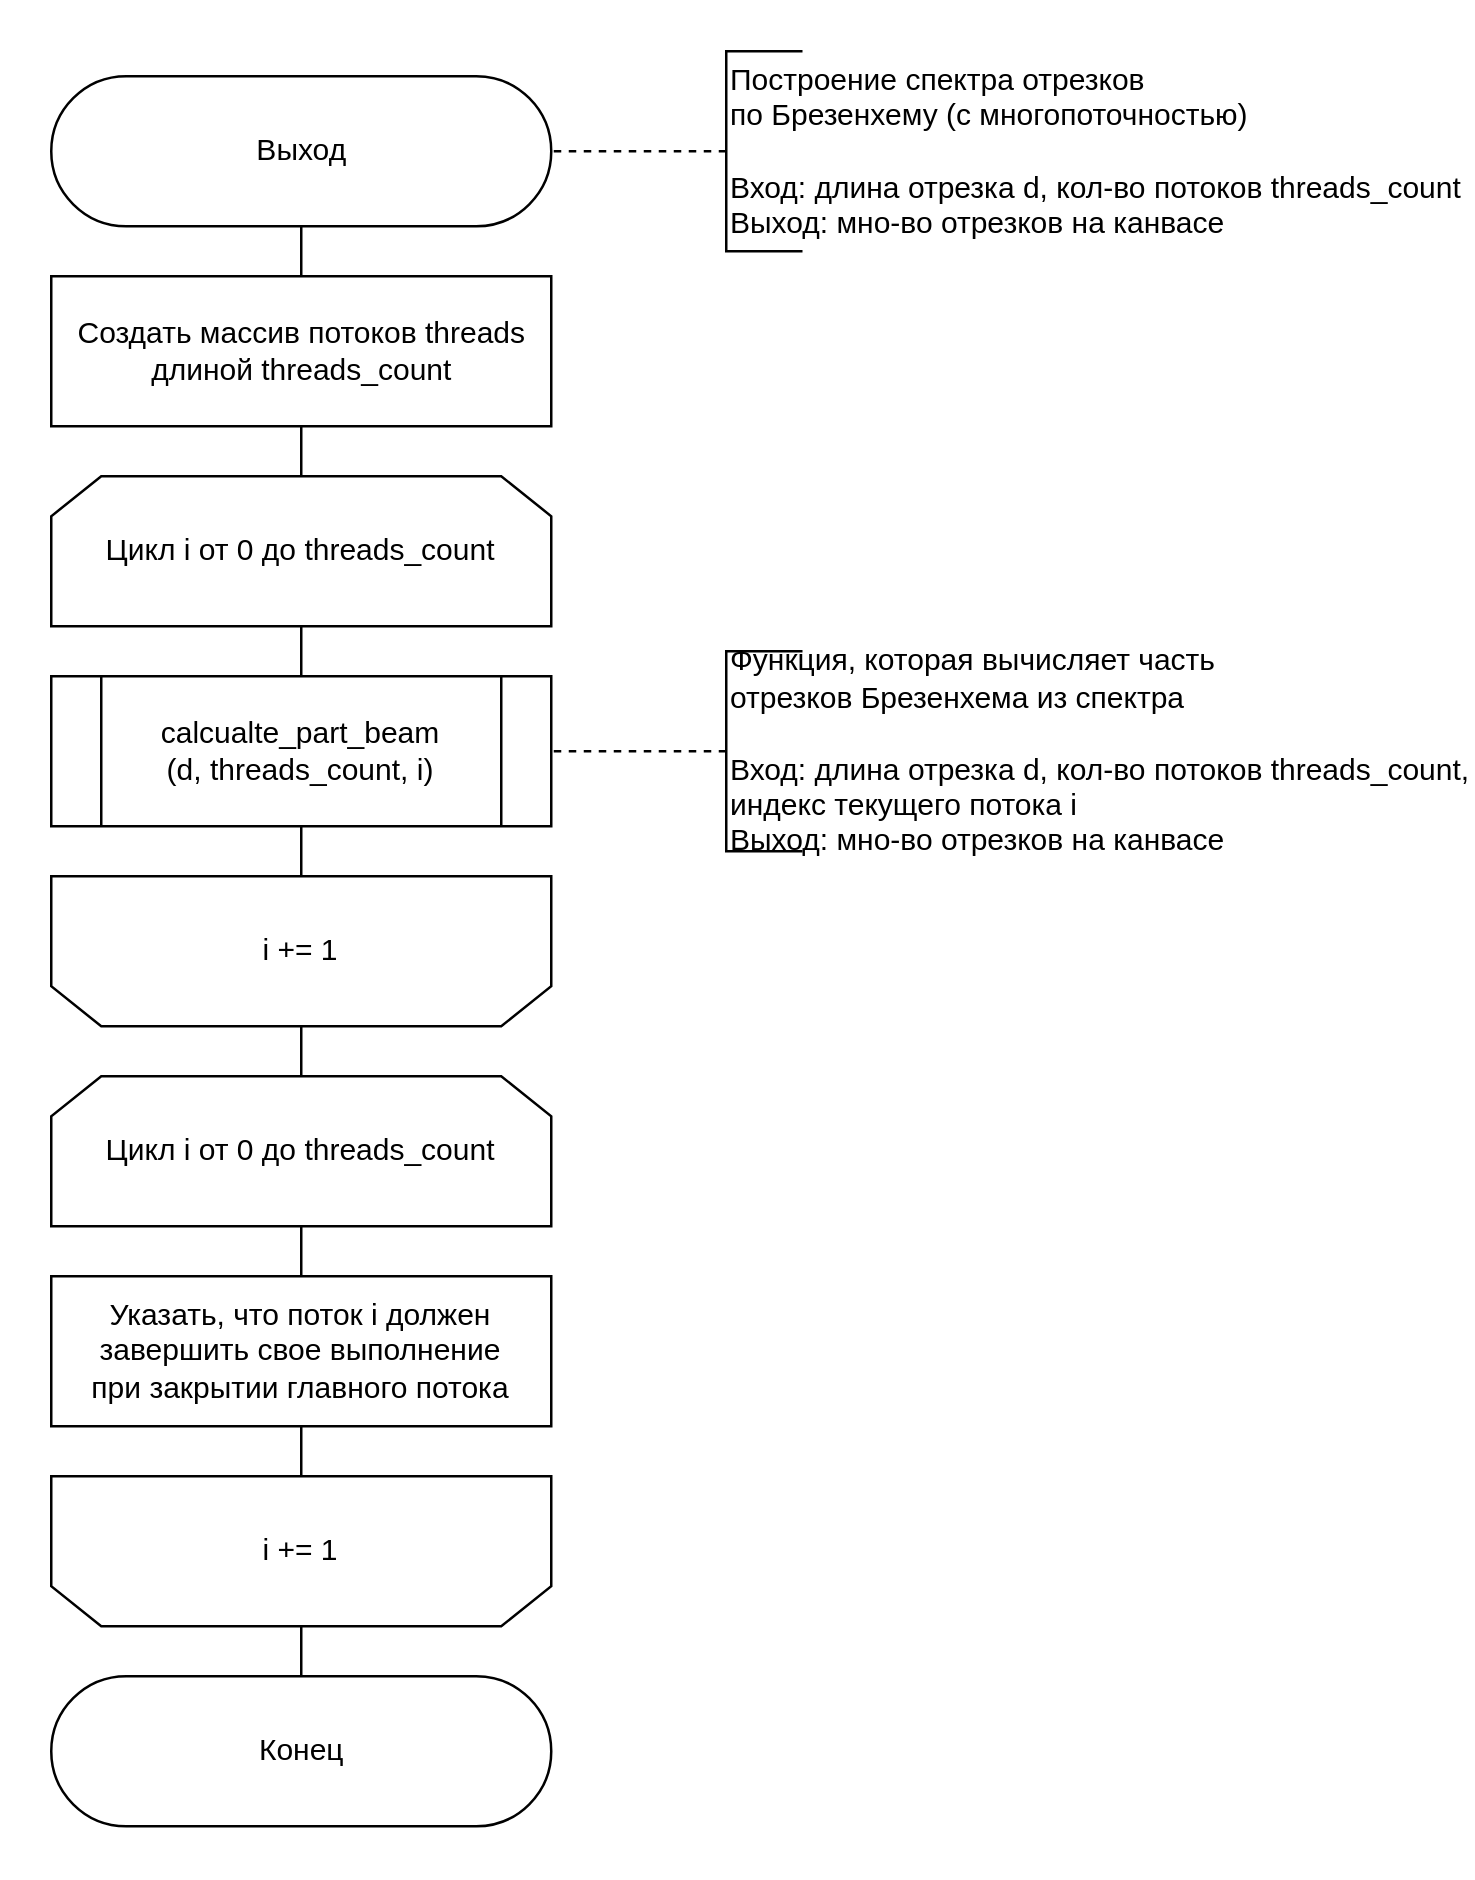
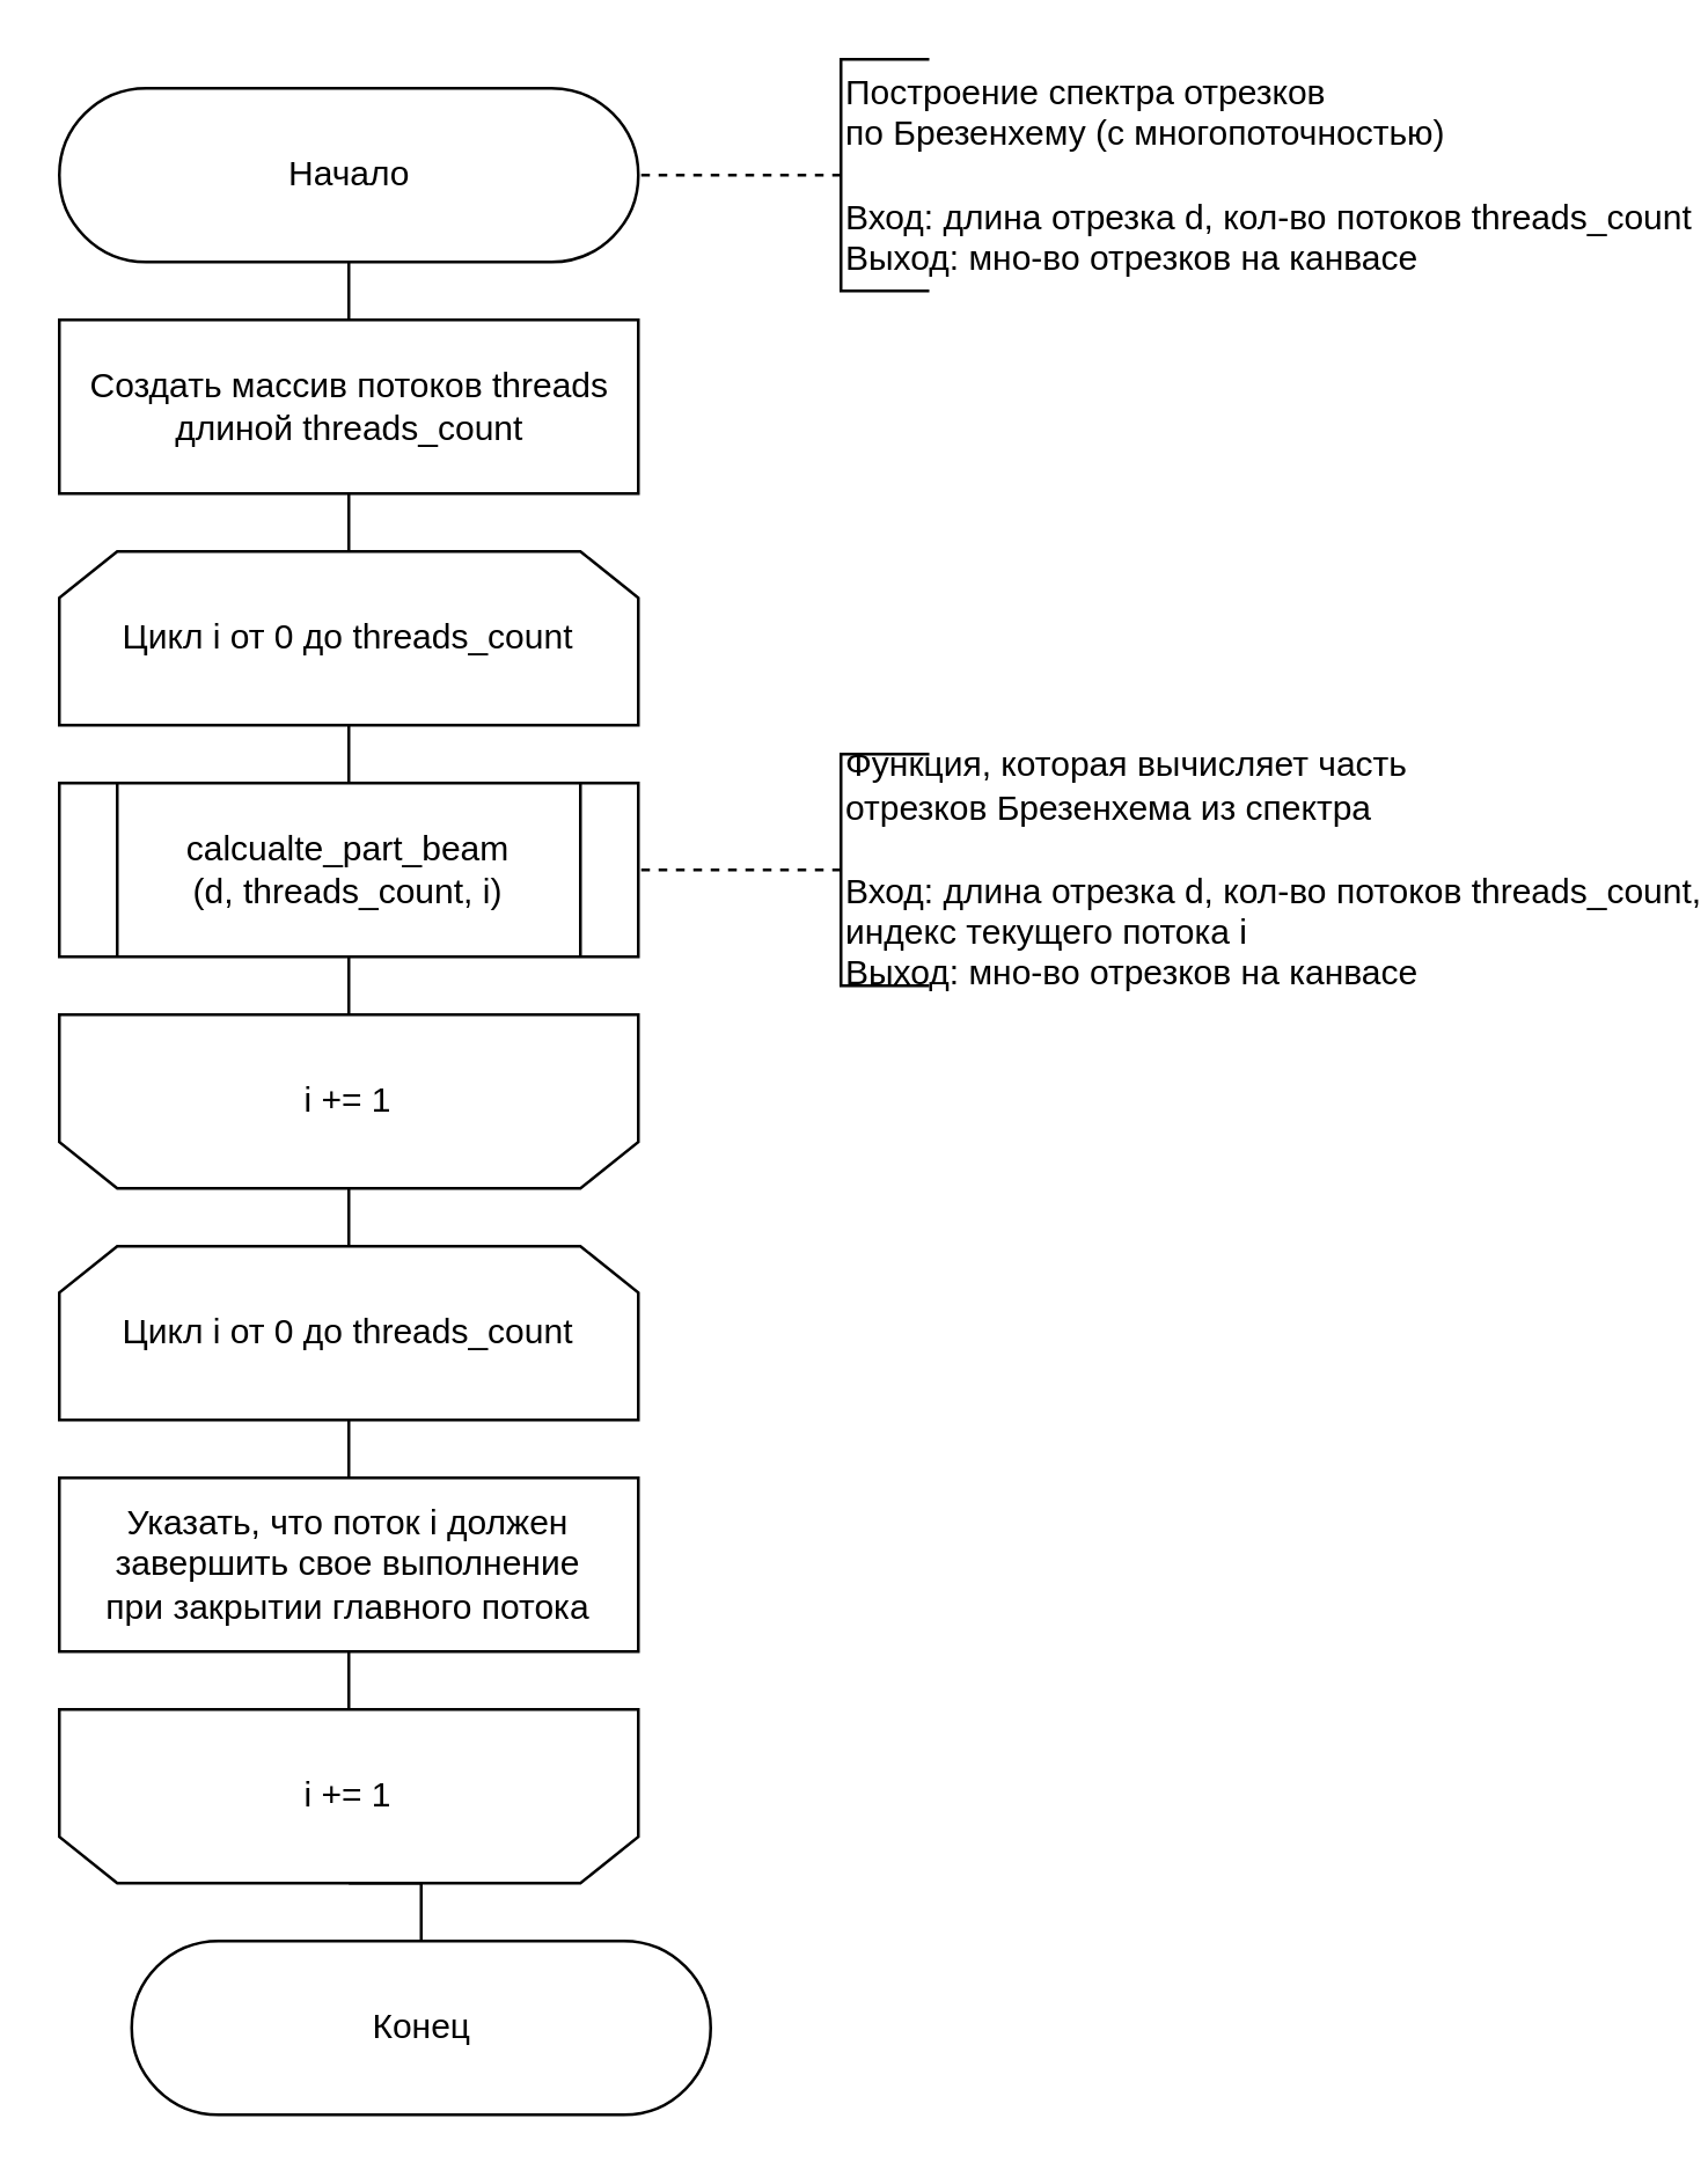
  <mxCell id="0" />
  <mxCell id="1" parent="0" />
  <mxCell id="2" style="edgeStyle=orthogonalEdgeStyle;rounded=0;orthogonalLoop=1;jettySize=auto;html=1;exitX=0.5;exitY=0.5;exitDx=0;exitDy=30;exitPerimeter=0;entryX=0.5;entryY=0;entryDx=0;entryDy=0;endArrow=none;endFill=0;" parent="1" source="3" target="5" edge="1"><mxGeometry relative="1" as="geometry" /></mxCell>
- <mxCell id="3" value="Выход" style="html=1;dashed=0;whitespace=wrap;shape=mxgraph.dfd.start" parent="1" vertex="1"><mxGeometry x="20" y="30" width="200" height="60" as="geometry" /></mxCell>
+ <mxCell id="3" value="Начало" style="html=1;dashed=0;whitespace=wrap;shape=mxgraph.dfd.start" parent="1" vertex="1"><mxGeometry x="20" y="30" width="200" height="60" as="geometry" /></mxCell>
  <mxCell id="4" style="edgeStyle=orthogonalEdgeStyle;rounded=0;orthogonalLoop=1;jettySize=auto;html=1;exitX=0.5;exitY=1;exitDx=0;exitDy=0;entryX=0.5;entryY=0;entryDx=0;entryDy=0;endArrow=none;endFill=0;" edge="1" parent="1" source="5" target="9"><mxGeometry relative="1" as="geometry" /></mxCell>
  <mxCell id="5" value="Создать массив потоков threads &lt;br&gt;длиной threads_count" style="html=1;dashed=0;whitespace=wrap;" parent="1" vertex="1"><mxGeometry x="20" y="110" width="200" height="60" as="geometry" /></mxCell>
  <mxCell id="6" value="" style="edgeStyle=orthogonalEdgeStyle;rounded=0;orthogonalLoop=1;jettySize=auto;html=1;endArrow=none;endFill=0;dashed=1;" parent="1" source="7" target="3" edge="1"><mxGeometry relative="1" as="geometry" /></mxCell>
  <mxCell id="7" value="Построение спектра отрезков&lt;br&gt;по Брезенхему (с многопоточностью)&lt;br&gt;&lt;br&gt;Вход: длина отрезка d, кол-во потоков threads_count&lt;br&gt;Выход: мно-во отрезков на канвасе" style="html=1;dashed=0;whitespace=wrap;shape=partialRectangle;right=0;align=left;" parent="1" vertex="1"><mxGeometry x="290" y="20" width="30" height="80" as="geometry" /></mxCell>
  <mxCell id="8" style="edgeStyle=orthogonalEdgeStyle;rounded=0;orthogonalLoop=1;jettySize=auto;html=1;exitX=0.5;exitY=1;exitDx=0;exitDy=0;entryX=0.5;entryY=0;entryDx=0;entryDy=0;endArrow=none;endFill=0;" edge="1" parent="1" source="9" target="16"><mxGeometry relative="1" as="geometry" /></mxCell>
  <mxCell id="9" value="Цикл i от 0 до&amp;nbsp;&lt;span&gt;threads_count&lt;/span&gt;" style="shape=loopLimit;whiteSpace=wrap;html=1;direction=east" parent="1" vertex="1"><mxGeometry x="20" y="190" width="200" height="60" as="geometry" /></mxCell>
  <mxCell id="10" value="Функция, которая вычисляет часть &lt;br&gt;отрезков Брезенхема из спектра&lt;br&gt;&lt;br&gt;Вход: длина отрезка d, кол-во потоков threads_count, &lt;br&gt;индекс текущего потока i&lt;br&gt;Выход: мно-во отрезков на канвасе" style="html=1;dashed=0;whitespace=wrap;shape=partialRectangle;right=0;align=left;" parent="1" vertex="1"><mxGeometry x="290" y="260" width="30" height="80" as="geometry" /></mxCell>
  <mxCell id="11" value="" style="edgeStyle=orthogonalEdgeStyle;rounded=0;orthogonalLoop=1;jettySize=auto;html=1;endArrow=none;endFill=0;dashed=1;" parent="1" source="10" edge="1"><mxGeometry relative="1" as="geometry"><mxPoint x="220" y="300" as="targetPoint" /></mxGeometry></mxCell>
  <mxCell id="12" style="edgeStyle=orthogonalEdgeStyle;rounded=0;orthogonalLoop=1;jettySize=auto;html=1;exitX=0.5;exitY=0;exitDx=0;exitDy=0;entryX=0.5;entryY=0;entryDx=0;entryDy=0;endArrow=none;endFill=0;" edge="1" parent="1" source="13" target="18"><mxGeometry relative="1" as="geometry" /></mxCell>
  <mxCell id="13" value="i += 1" style="shape=loopLimit;whiteSpace=wrap;html=1;strokeWidth=1;direction=west;" parent="1" vertex="1"><mxGeometry x="20" y="350" width="200" height="60" as="geometry" /></mxCell>
- <mxCell id="14" value="Конец" style="html=1;dashed=0;whitespace=wrap;shape=mxgraph.dfd.start" parent="1" vertex="1"><mxGeometry x="20" y="670" width="200" height="60" as="geometry" /></mxCell>
+ <mxCell id="14" value="Конец" style="html=1;dashed=0;whitespace=wrap;shape=mxgraph.dfd.start" parent="1" vertex="1"><mxGeometry x="45" y="670" width="200" height="60" as="geometry" /></mxCell>
  <mxCell id="15" style="edgeStyle=orthogonalEdgeStyle;rounded=0;orthogonalLoop=1;jettySize=auto;html=1;exitX=0.5;exitY=1;exitDx=0;exitDy=0;entryX=0.5;entryY=1;entryDx=0;entryDy=0;endArrow=none;endFill=0;" edge="1" parent="1" source="16" target="13"><mxGeometry relative="1" as="geometry" /></mxCell>
  <mxCell id="16" value="calcualte_part_beam&lt;br&gt;(d,&amp;nbsp;&lt;span&gt;threads_count, i)&lt;/span&gt;" style="shape=process;whiteSpace=wrap;html=1;backgroundOutline=1;" vertex="1" parent="1"><mxGeometry x="20" y="270" width="200" height="60" as="geometry" /></mxCell>
  <mxCell id="17" style="edgeStyle=orthogonalEdgeStyle;rounded=0;orthogonalLoop=1;jettySize=auto;html=1;exitX=0.5;exitY=1;exitDx=0;exitDy=0;entryX=0.5;entryY=0;entryDx=0;entryDy=0;endArrow=none;endFill=0;" edge="1" source="18" target="22" parent="1"><mxGeometry relative="1" as="geometry" /></mxCell>
  <mxCell id="18" value="Цикл i от 0 до&amp;nbsp;&lt;span&gt;threads_count&lt;/span&gt;" style="shape=loopLimit;whiteSpace=wrap;html=1;direction=east" vertex="1" parent="1"><mxGeometry x="20" y="430" width="200" height="60" as="geometry" /></mxCell>
  <mxCell id="19" style="edgeStyle=orthogonalEdgeStyle;rounded=0;orthogonalLoop=1;jettySize=auto;html=1;exitX=0.5;exitY=0;exitDx=0;exitDy=0;entryX=0.5;entryY=0.5;entryDx=0;entryDy=-30;entryPerimeter=0;endArrow=none;endFill=0;" edge="1" parent="1" source="20" target="14"><mxGeometry relative="1" as="geometry" /></mxCell>
  <mxCell id="20" value="i += 1" style="shape=loopLimit;whiteSpace=wrap;html=1;strokeWidth=1;direction=west;" vertex="1" parent="1"><mxGeometry x="20" y="590" width="200" height="60" as="geometry" /></mxCell>
  <mxCell id="21" style="edgeStyle=orthogonalEdgeStyle;rounded=0;orthogonalLoop=1;jettySize=auto;html=1;exitX=0.5;exitY=1;exitDx=0;exitDy=0;entryX=0.5;entryY=1;entryDx=0;entryDy=0;endArrow=none;endFill=0;" edge="1" source="22" target="20" parent="1"><mxGeometry relative="1" as="geometry" /></mxCell>
  <mxCell id="22" value="Указать, что поток i должен&lt;br&gt;завершить свое выполнение&lt;br&gt;при закрытии главного потока" style="whiteSpace=wrap;html=1;backgroundOutline=1;" vertex="1" parent="1"><mxGeometry x="20" y="510" width="200" height="60" as="geometry" /></mxCell>
